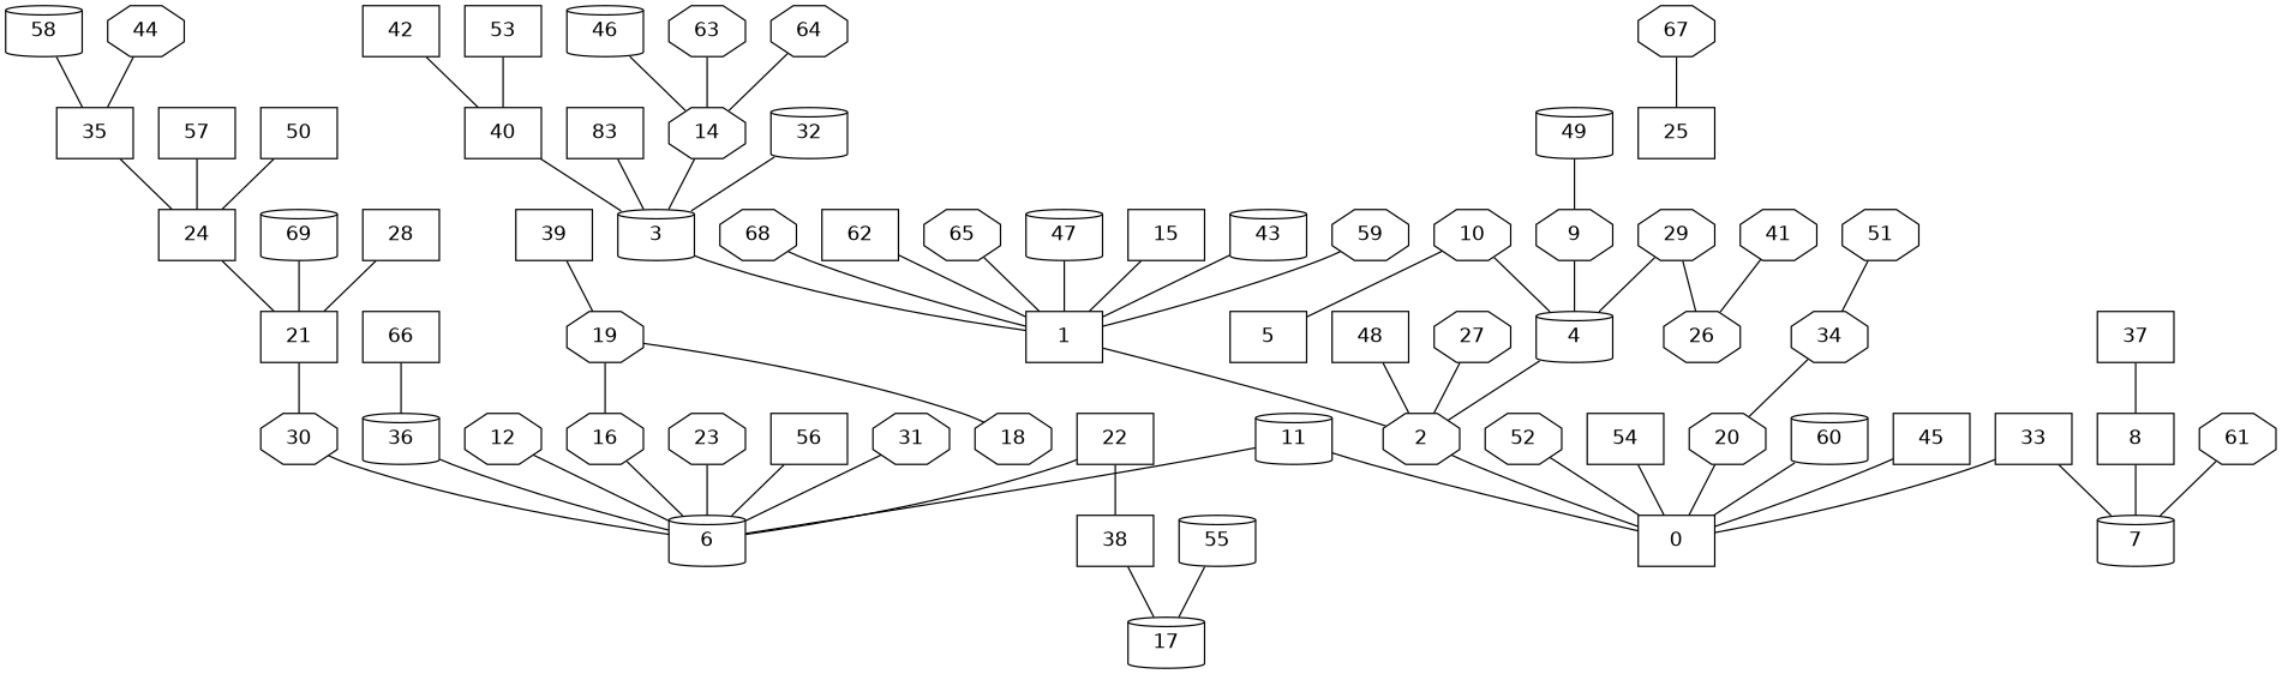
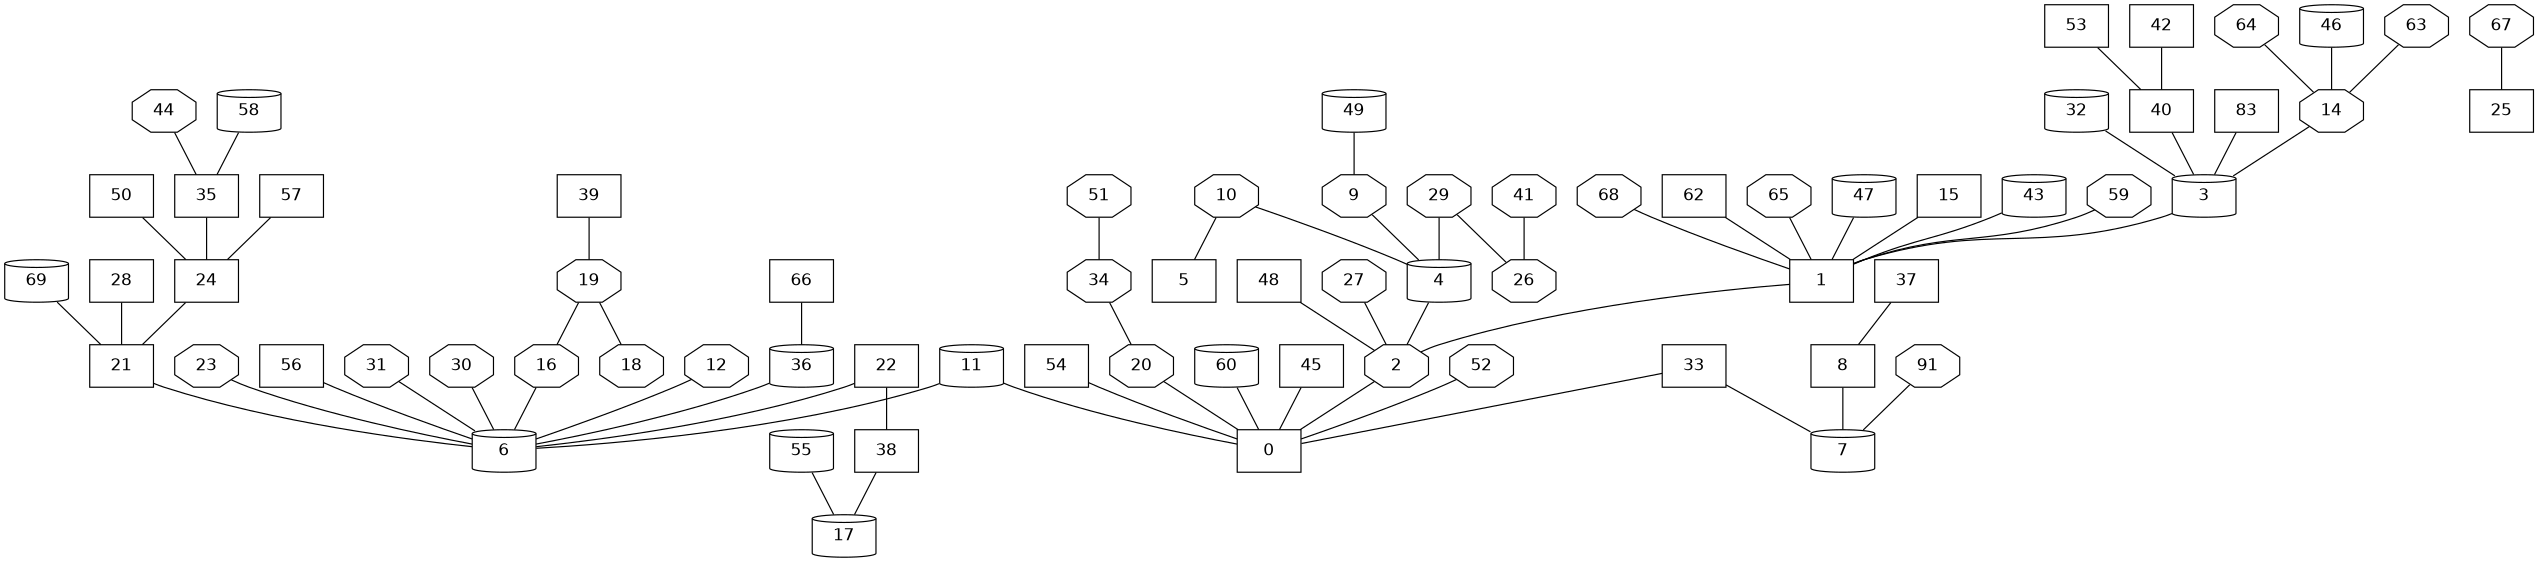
  graph {
    fontname="DejaVu Sans"
    node [fontname="DejaVu Sans" shape=octagon]
    edge [fontname="DejaVu Sans"]
    6 [shape=cylinder]
    30
    42 [shape=box]
    40 [shape=box]
    3 [shape=cylinder]
    1 [shape=box]
    2
    0 [shape=box]
    52
    5 [shape=box]
    10
    4 [shape=cylinder]
    33 [shape=box]
    7 [shape=cylinder]
    24 [shape=box]
    21 [shape=box]
    37 [shape=box]
    8 [shape=box]
    35 [shape=box]
    68
    57 [shape=box]
    54 [shape=box]
    38 [shape=box]
    17 [shape=cylinder]
    29
    26
    n27 [label=83 shape=box]
    66 [shape=box]
    36 [shape=cylinder]
    62 [shape=box]
    46 [shape=cylinder]
    14
    12
    53 [shape=box]
    20
    34
    22 [shape=box]
    48 [shape=box]
    55 [shape=cylinder]
    60 [shape=cylinder]
    25 [shape=box]
    67
    41
    16
    50 [shape=box]
    65
    39 [shape=box]
    19
    18
    23
    47 [shape=cylinder]
    58 [shape=cylinder]
    56 [shape=box]
    44
    51
-   61
+   61 [label=91]
    63
    15 [shape=box]
    49 [shape=cylinder]
    9
    64
    69 [shape=cylinder]
    11 [shape=cylinder]
    43 [shape=cylinder]
    31
    45 [shape=box]
    27
    59
    32 [shape=cylinder]
    28 [shape=box]
    30 -- 6
    42 -- 40
    40 -- 3
    3 -- 1
    1 -- 2
    2 -- 0
    52 -- 0
    10 -- 5
    10 -- 4
    4 -- 2
    33 -- 0
    33 -- 7
    24 -- 21
-   21 -- 30
+   21 -- 6
    37 -- 8
    8 -- 7
    35 -- 24
    68 -- 1
    57 -- 24
    54 -- 0
    38 -- 17
    29 -- 4
    29 -- 26
    n27 -- 3
    66 -- 36
    36 -- 6
    62 -- 1
    46 -- 14
    14 -- 3
    12 -- 6
    53 -- 40
    20 -- 0
    34 -- 20
    22 -- 6
    22 -- 38
    48 -- 2
    55 -- 17
    60 -- 0
    67 -- 25
    41 -- 26
    16 -- 6
    50 -- 24
    65 -- 1
    39 -- 19
    19 -- 16
    19 -- 18
    23 -- 6
    47 -- 1
    58 -- 35
    56 -- 6
    44 -- 35
    51 -- 34
    61 -- 7
    63 -- 14
    15 -- 1
    49 -- 9
    9 -- 4
    64 -- 14
    69 -- 21
    11 -- 6
    11 -- 0
    43 -- 1
    31 -- 6
    45 -- 0
    27 -- 2
    59 -- 1
    32 -- 3
    28 -- 21
  }
